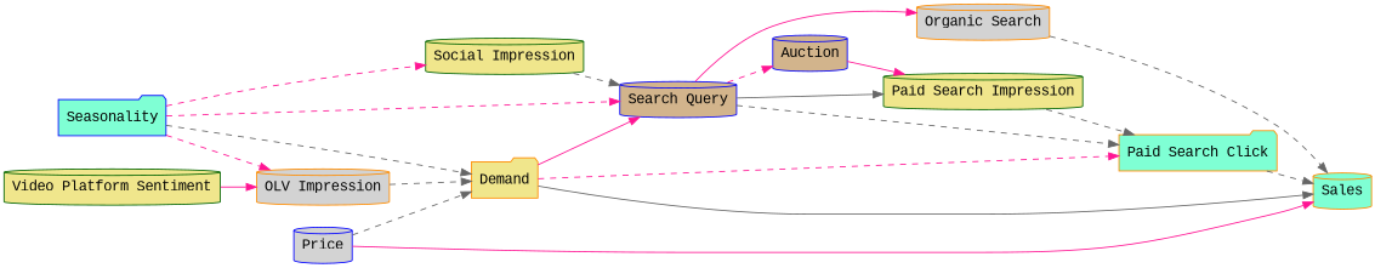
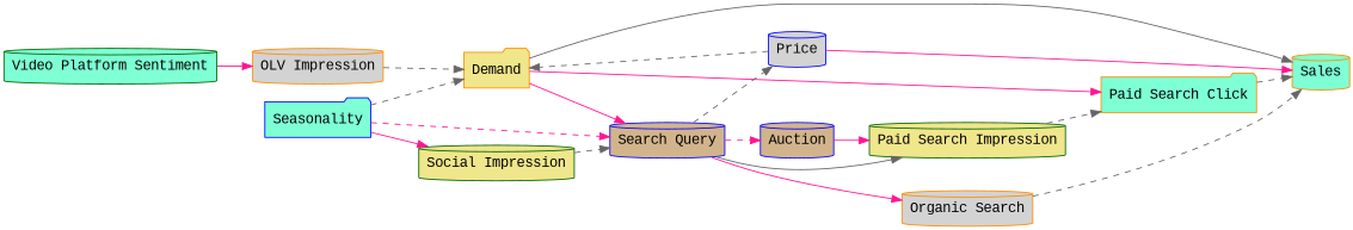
  digraph {
    fontname="Liberation Mono"
    rankdir=LR
    node [color=darkorange fillcolor=khaki fontname="Liberation Mono" shape=cylinder style=filled]
    edge [color=deeppink fontname="Liberation Mono" style=dashed]
    Seasonality [color=blue fillcolor=aquamarine shape=folder]
    "OLV Impression" [fillcolor=lightgrey]
    Demand [shape=folder]
    "Social Impression" [color=darkgreen]
    "Search Query" [color=blue fillcolor=tan]
    "Paid Search Click" [fillcolor=aquamarine shape=folder]
    Sales [fillcolor=aquamarine]
    Auction [color=blue fillcolor=tan]
    "Paid Search Impression" [color=darkgreen]
    "Organic Search" [fillcolor=lightgrey]
-   "Video Platform Sentiment" [color=darkgreen]
+   "Video Platform Sentiment" [color=darkgreen fillcolor=aquamarine]
    Price [color=blue fillcolor=lightgrey]
-   Seasonality -> "OLV Impression"
    Seasonality -> Demand [color=gray40]
-   Seasonality -> "Social Impression"
+   Seasonality -> "Social Impression" [style=solid]
    Seasonality -> "Search Query"
    "OLV Impression" -> Demand [color=gray40]
    Demand -> "Search Query" [style=solid]
-   Demand -> "Paid Search Click"
+   Demand -> "Paid Search Click" [style=solid]
    Demand -> Sales [color=gray40 style=solid]
    "Social Impression" -> "Search Query" [color=gray40]
-   "Search Query" -> "Paid Search Click" [color=gray40]
+   "Search Query" -> Price [color=gray40]
    "Search Query" -> Auction
    "Search Query" -> "Paid Search Impression" [color=gray40 style=solid]
    "Search Query" -> "Organic Search" [style=solid]
    "Paid Search Click" -> Sales [color=gray40]
    Auction -> "Paid Search Impression" [style=solid]
    "Paid Search Impression" -> "Paid Search Click" [color=gray40]
    "Organic Search" -> Sales [color=gray40]
    "Video Platform Sentiment" -> "OLV Impression" [style=solid]
    Price -> Demand [color=gray40]
    Price -> Sales [style=solid]
  }
